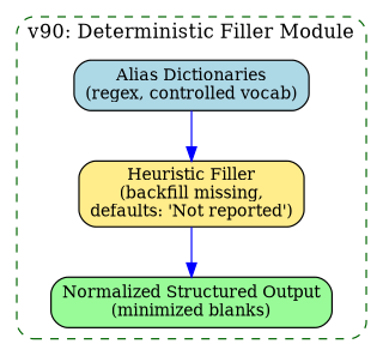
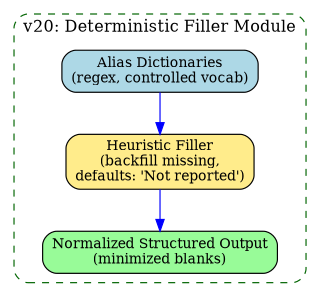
  digraph {
    rankdir=TB
    node [color=black fontsize=12 shape=box style="rounded,filled"]
    edge [color=blue]
    n1 [fillcolor=lightblue label="Alias Dictionaries\n(regex, controlled vocab)"]
    n2 [fillcolor=lightgoldenrod1 label="Heuristic Filler\n(backfill missing,\ndefaults: 'Not reported')"]
    n3 [fillcolor=palegreen label="Normalized Structured Output\n(minimized blanks)"]
    subgraph cluster_1 {
      color=darkgreen
-     label="v90: Deterministic Filler Module"
+     label="v20: Deterministic Filler Module"
      style="rounded,dashed"
      n1
      n2
      n3
    }
    n1 -> n2
    n2 -> n3
  }
